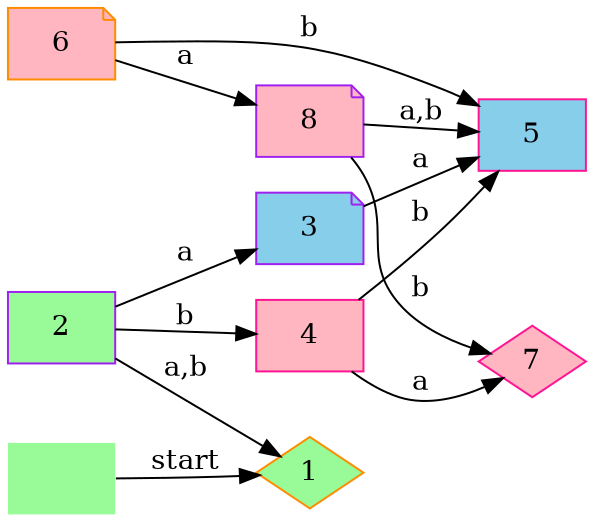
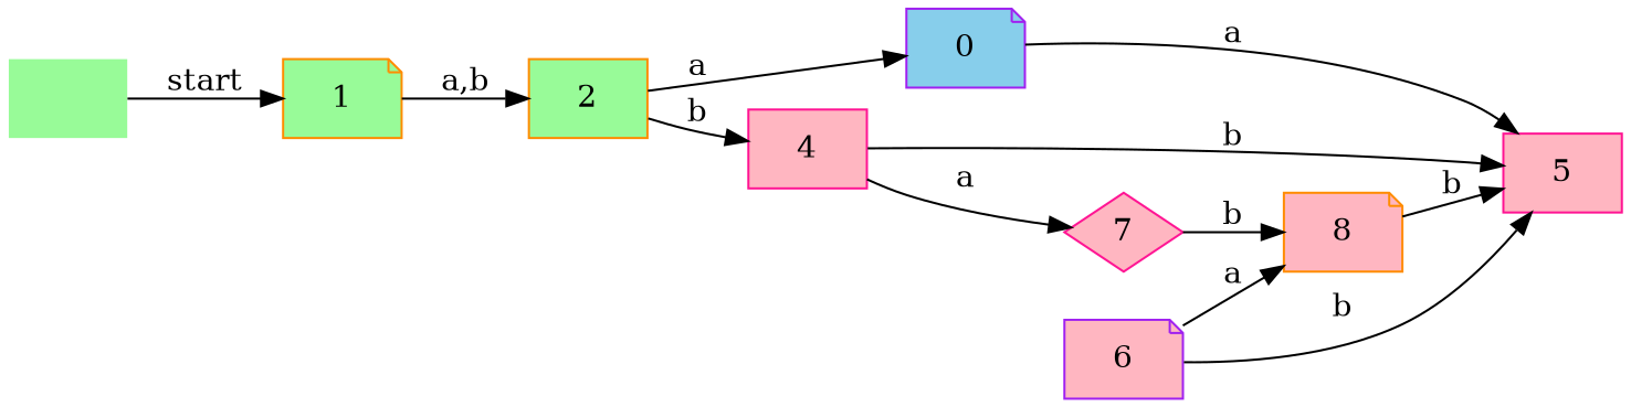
  digraph {
    rankdir=LR
    node [color=purple fillcolor=lightpink shape=box style=filled]
    "" [fillcolor=palegreen shape=none]
-   1 [color=darkorange fillcolor=palegreen shape=diamond]
-   2 [fillcolor=palegreen]
-   3 [fillcolor=skyblue shape=note]
+   1 [color=darkorange fillcolor=palegreen shape=note]
+   2 [color=darkorange fillcolor=palegreen]
+   3 [fillcolor=skyblue shape=note label=0]
    4 [color=deeppink]
-   5 [color=deeppink fillcolor=skyblue]
+   5 [color=deeppink]
    7 [color=deeppink shape=diamond]
-   6 [color=darkorange shape=note]
-   8 [shape=note]
+   6 [shape=note]
+   8 [color=darkorange shape=note]
    "" -> 1 [label=start]
-   2 -> 1 [label="a,b"]
+   1 -> 2 [label="a,b"]
    2 -> 3 [label=a]
    2 -> 4 [label=b]
    3 -> 5 [label=a]
    4 -> 5 [label=b]
    4 -> 7 [label=a]
-   8 -> 7 [label=b]
+   7 -> 8 [label=b]
    6 -> 5 [label=b]
    6 -> 8 [label=a]
-   8 -> 5 [label="a,b"]
+   8 -> 5 [label=b]
  }
